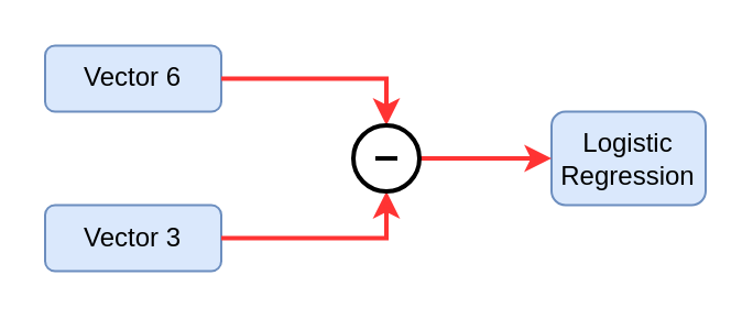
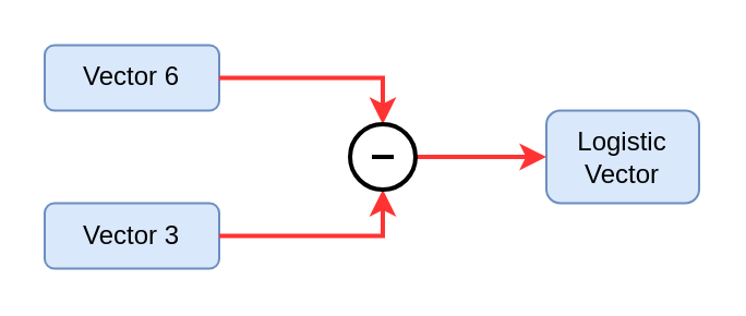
  <mxCell id="0" />
  <mxCell id="1" parent="0" />
  <mxCell id="2" value="Vector 6" style="rounded=1;whiteSpace=wrap;html=1;fillColor=#dae8fc;strokeColor=#6c8ebf;" parent="1" vertex="1"><mxGeometry x="20" y="20.25" width="80" height="30" as="geometry" /></mxCell>
  <mxCell id="3" value="Vector 3" style="rounded=1;whiteSpace=wrap;html=1;fillColor=#dae8fc;strokeColor=#6c8ebf;" parent="1" vertex="1"><mxGeometry x="20" y="92.75" width="80" height="30" as="geometry" /></mxCell>
  <mxCell id="4" style="edgeStyle=orthogonalEdgeStyle;rounded=0;orthogonalLoop=1;jettySize=auto;html=1;entryX=0.5;entryY=0;entryDx=0;entryDy=0;strokeColor=#FF3333;strokeWidth=2;exitX=1;exitY=0.5;exitDx=0;exitDy=0;" parent="1" source="2" target="8" edge="1"><mxGeometry relative="1" as="geometry"><mxPoint x="40" y="46" as="sourcePoint" /><mxPoint x="149.905" y="46.429" as="targetPoint" /><Array as="points"><mxPoint x="175" y="35" /></Array></mxGeometry></mxCell>
  <mxCell id="5" style="edgeStyle=orthogonalEdgeStyle;rounded=0;orthogonalLoop=1;jettySize=auto;html=1;strokeColor=#FF3333;strokeWidth=2;entryX=0.5;entryY=1;entryDx=0;entryDy=0;" parent="1" source="3" target="8" edge="1"><mxGeometry relative="1" as="geometry"><mxPoint x="150" y="106.5" as="targetPoint" /></mxGeometry></mxCell>
- <mxCell id="6" value="Logistic Regression" style="rounded=1;whiteSpace=wrap;html=1;fillColor=#dae8fc;strokeColor=#6c8ebf;" parent="1" vertex="1"><mxGeometry x="250" y="50.25" width="70" height="42.5" as="geometry" /></mxCell>
+ <mxCell id="6" value="Logistic Vector" style="rounded=1;whiteSpace=wrap;html=1;fillColor=#dae8fc;strokeColor=#6c8ebf;" parent="1" vertex="1"><mxGeometry x="250" y="50.25" width="70" height="42.5" as="geometry" /></mxCell>
  <mxCell id="7" style="edgeStyle=orthogonalEdgeStyle;rounded=0;orthogonalLoop=1;jettySize=auto;html=1;entryX=0;entryY=0.5;entryDx=0;entryDy=0;strokeColor=#FF3333;strokeWidth=2;" parent="1" source="8" target="6" edge="1"><mxGeometry relative="1" as="geometry" /></mxCell>
  <mxCell id="8" value="" style="ellipse;whiteSpace=wrap;html=1;aspect=fixed;strokeWidth=2;" parent="1" vertex="1"><mxGeometry x="160" y="56.5" width="30" height="30" as="geometry" /></mxCell>
  <mxCell id="9" value="" style="line;strokeWidth=2;html=1;" parent="1" vertex="1"><mxGeometry x="170" y="66.5" width="10" height="10" as="geometry" /></mxCell>
